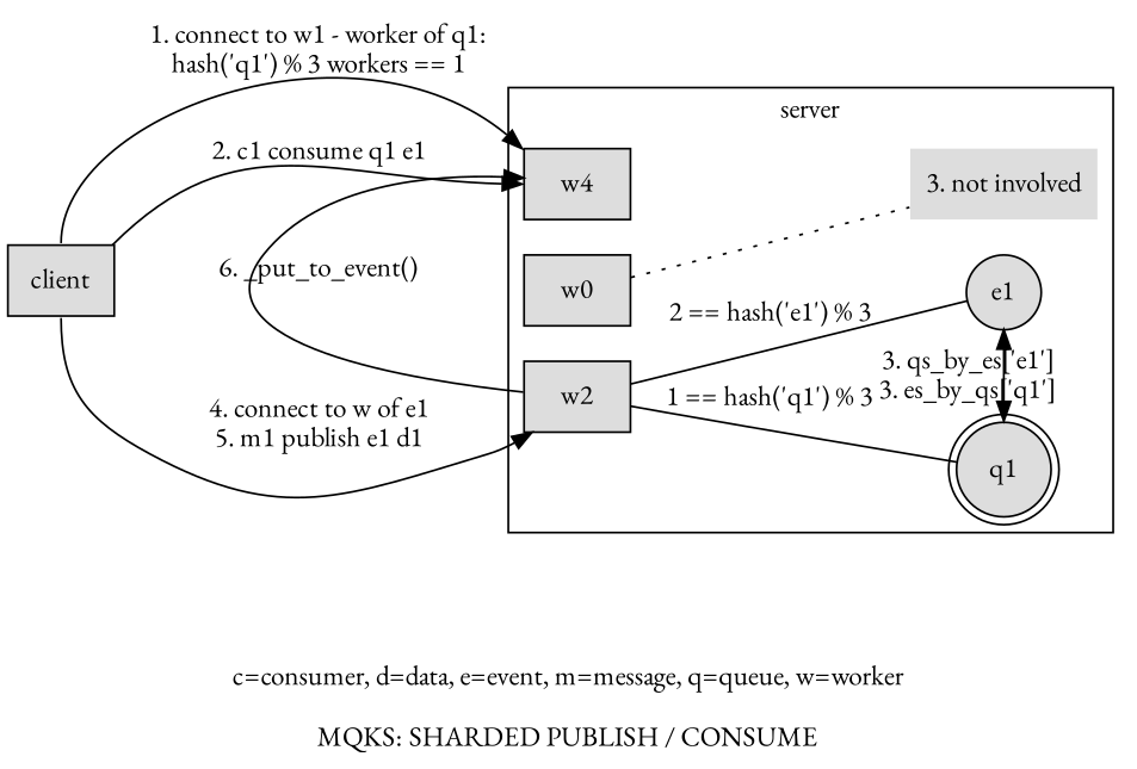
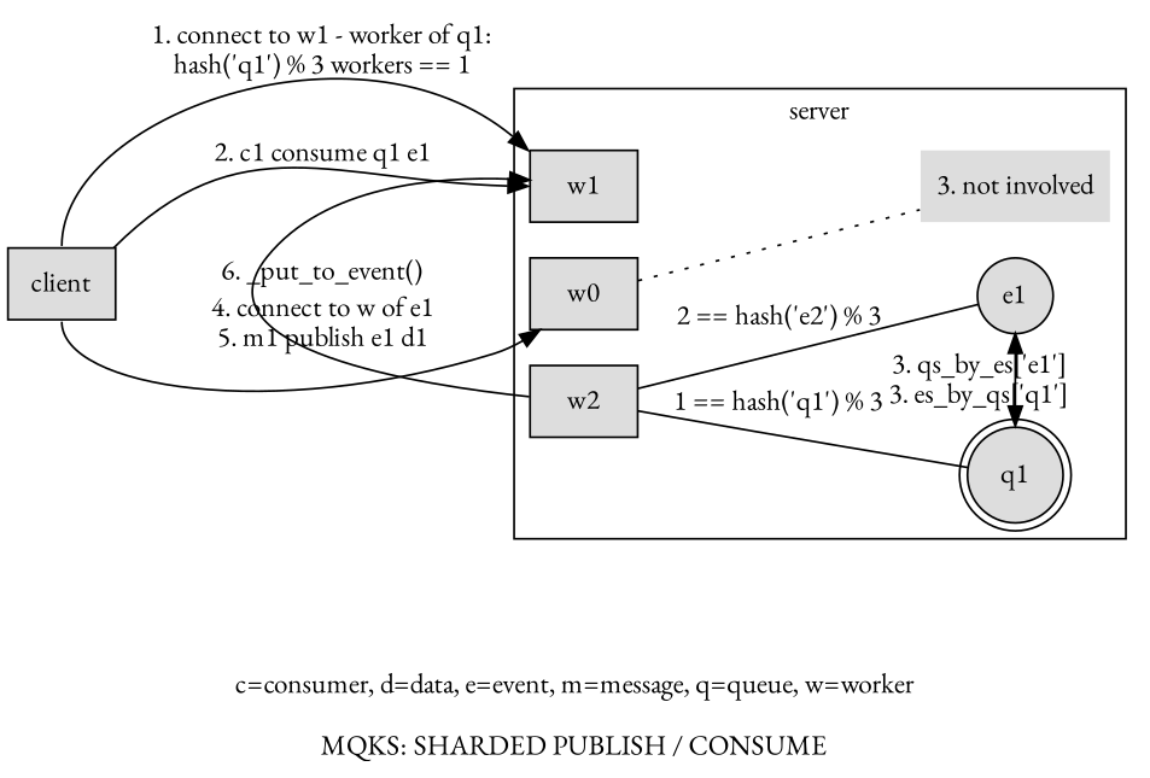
  digraph {
    fontname="EB Garamond"
    label="c=consumer, d=data, e=event, m=message, q=queue, w=worker\n\nMQKS: SHARDED PUBLISH / CONSUME"
    rankdir=LR
    node [fillcolor="#DDDDDD" fontname="EB Garamond" shape=box style=filled]
    edge [fontname="EB Garamond"]
    w0
-   w1 [label=w4]
+   w1
    w2
    n4 [label="3. not involved" shape=none]
    q1 [shape=doublecircle]
    e1 [shape=circle]
    client
    subgraph cluster_1 {
      label=server
      subgraph sub_2 {
        label=server
        rank=same
        w0
        w1
        w2
      }
      subgraph sub_3 {
        label=server
        rank=same
        n4
        q1
        e1
      }
    }
    w0 -> n4 [dir=none style=dotted]
    w2 -> w1 [label="6. _put_to_event()"]
    w2 -> q1 [dir=none label="1 == hash('q1') % 3"]
-   w2 -> e1 [dir=none label="2 == hash('e1') % 3"]
+   w2 -> e1 [dir=none label="2 == hash('e2') % 3"]
    q1 -> e1 [dir=both label="3. qs_by_es['e1']\n3. es_by_qs['q1']"]
    client -> w1 [headport=nw label="1. connect to w1 - worker of q1:\nhash('q1') % 3 workers == 1" tailport=n]
    client -> w1 [headport=w label="2. c1 consume q1 e1" tailport=ne]
-   client -> w2 [label="4. connect to w of e1\n5. m1 publish e1 d1" tailport=s]
+   client -> w0 [label="4. connect to w of e1\n5. m1 publish e1 d1" tailport=s]
  }
